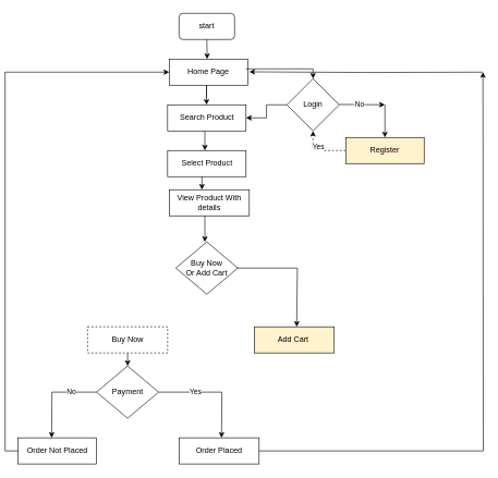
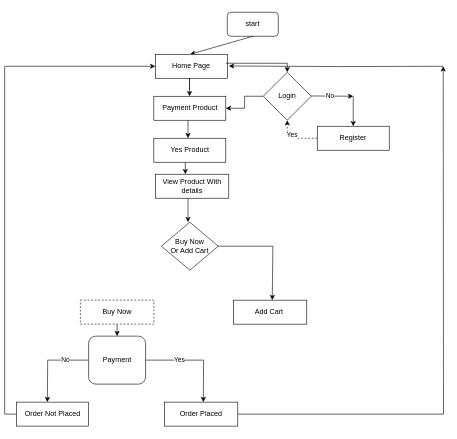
  <mxCell id="0" />
  <mxCell id="1" parent="0" />
- <mxCell id="2" value="start" style="rounded=1;whiteSpace=wrap;html=1;" vertex="1" parent="1"><mxGeometry x="267" y="20" width="85" height="40" as="geometry" /></mxCell>
+ <mxCell id="2" value="start" style="rounded=1;whiteSpace=wrap;html=1;" vertex="1" parent="1"><mxGeometry x="372" y="20" width="85" height="40" as="geometry" /></mxCell>
  <mxCell id="3" value="" style="endArrow=classic;html=1;rounded=0;exitX=0.5;exitY=1;exitDx=0;exitDy=0;" edge="1" parent="1" source="2"><mxGeometry width="50" height="50" relative="1" as="geometry"><mxPoint x="342" y="270" as="sourcePoint" /><mxPoint x="310" y="90" as="targetPoint" /></mxGeometry></mxCell>
  <mxCell id="4" style="edgeStyle=orthogonalEdgeStyle;rounded=0;orthogonalLoop=1;jettySize=auto;html=1;" edge="1" parent="1"><mxGeometry relative="1" as="geometry"><mxPoint x="374.5" y="109.5" as="targetPoint" /><mxPoint x="732" y="110" as="sourcePoint" /></mxGeometry></mxCell>
  <mxCell id="5" value="Home Page" style="rounded=0;whiteSpace=wrap;html=1;" vertex="1" parent="1"><mxGeometry x="252" y="90" width="120" height="40" as="geometry" /></mxCell>
  <mxCell id="6" value="" style="endArrow=classic;html=1;rounded=0;" edge="1" parent="1"><mxGeometry width="50" height="50" relative="1" as="geometry"><mxPoint x="592" y="220" as="sourcePoint" /><mxPoint x="562" y="220" as="targetPoint" /></mxGeometry></mxCell>
  <mxCell id="7" value="" style="endArrow=classic;html=1;rounded=0;exitX=0.5;exitY=1;exitDx=0;exitDy=0;" edge="1" parent="1"><mxGeometry width="50" height="50" relative="1" as="geometry"><mxPoint x="302" y="260" as="sourcePoint" /><mxPoint x="302" y="290" as="targetPoint" /></mxGeometry></mxCell>
  <mxCell id="8" value="" style="endArrow=classic;html=1;rounded=0;entryX=0.5;entryY=0;entryDx=0;entryDy=0;" edge="1" parent="1" target="20"><mxGeometry width="50" height="50" relative="1" as="geometry"><mxPoint x="582" y="160" as="sourcePoint" /><mxPoint x="581.5" y="180" as="targetPoint" /><Array as="points" /></mxGeometry></mxCell>
  <mxCell id="9" value="" style="endArrow=classic;html=1;rounded=0;exitX=0.5;exitY=1;exitDx=0;exitDy=0;" edge="1" parent="1"><mxGeometry width="50" height="50" relative="1" as="geometry"><mxPoint x="306.5" y="200" as="sourcePoint" /><mxPoint x="306.5" y="230" as="targetPoint" /></mxGeometry></mxCell>
  <mxCell id="10" value="" style="endArrow=classic;html=1;rounded=0;" edge="1" parent="1"><mxGeometry width="50" height="50" relative="1" as="geometry"><mxPoint x="309" y="150" as="sourcePoint" /><mxPoint x="309" y="160" as="targetPoint" /><Array as="points"><mxPoint x="309" y="130" /></Array></mxGeometry></mxCell>
- <mxCell id="11" value="Select Product" style="rounded=0;whiteSpace=wrap;html=1;" vertex="1" parent="1"><mxGeometry x="249.5" y="230" width="120" height="40" as="geometry" /></mxCell>
- <mxCell id="12" value="Search Product" style="rounded=0;whiteSpace=wrap;html=1;" vertex="1" parent="1"><mxGeometry x="249.5" y="160" width="120" height="40" as="geometry" /></mxCell>
+ <mxCell id="11" value="Yes Product" style="rounded=0;whiteSpace=wrap;html=1;" vertex="1" parent="1"><mxGeometry x="249.5" y="230" width="120" height="40" as="geometry" /></mxCell>
+ <mxCell id="12" value="Payment Product" style="rounded=0;whiteSpace=wrap;html=1;" vertex="1" parent="1"><mxGeometry x="249.5" y="160" width="120" height="40" as="geometry" /></mxCell>
  <mxCell id="13" value="View Product With details" style="rounded=0;whiteSpace=wrap;html=1;" vertex="1" parent="1"><mxGeometry x="252" y="290" width="122.5" height="40" as="geometry" /></mxCell>
  <mxCell id="14" style="edgeStyle=orthogonalEdgeStyle;rounded=0;orthogonalLoop=1;jettySize=auto;html=1;exitX=0;exitY=0.5;exitDx=0;exitDy=0;entryX=1;entryY=0.5;entryDx=0;entryDy=0;" edge="1" parent="1" source="15" target="12"><mxGeometry relative="1" as="geometry" /></mxCell>
  <mxCell id="15" value="Login" style="rhombus;whiteSpace=wrap;html=1;" vertex="1" parent="1"><mxGeometry x="432" y="120" width="80" height="80" as="geometry" /></mxCell>
  <mxCell id="16" value="" style="endArrow=classic;html=1;rounded=0;exitX=0.5;exitY=1;exitDx=0;exitDy=0;" edge="1" parent="1"><mxGeometry width="50" height="50" relative="1" as="geometry"><mxPoint x="512" y="159.5" as="sourcePoint" /><mxPoint x="582" y="160" as="targetPoint" /></mxGeometry></mxCell>
  <mxCell id="17" value="No" style="edgeLabel;html=1;align=center;verticalAlign=middle;resizable=0;points=[];" vertex="1" connectable="0" parent="16"><mxGeometry x="-0.044" y="1" relative="1" as="geometry"><mxPoint x="-3" y="1" as="offset" /></mxGeometry></mxCell>
  <mxCell id="18" style="edgeStyle=orthogonalEdgeStyle;rounded=0;orthogonalLoop=1;jettySize=auto;html=1;dashed=1;" edge="1" parent="1" source="20" target="15"><mxGeometry relative="1" as="geometry"><mxPoint x="582" y="310" as="targetPoint" /></mxGeometry></mxCell>
  <mxCell id="19" value="Yes" style="edgeLabel;html=1;align=center;verticalAlign=middle;resizable=0;points=[];" vertex="1" connectable="0" parent="18"><mxGeometry x="-0.008" y="-3" relative="1" as="geometry"><mxPoint x="-3" y="-3" as="offset" /></mxGeometry></mxCell>
- <mxCell id="20" value="Register" style="rounded=0;whiteSpace=wrap;html=1;fillColor=#fff2cc;" vertex="1" parent="1"><mxGeometry x="522" y="210" width="120" height="40" as="geometry" /></mxCell>
+ <mxCell id="20" value="Register" style="rounded=0;whiteSpace=wrap;html=1;" vertex="1" parent="1"><mxGeometry x="522" y="210" width="120" height="40" as="geometry" /></mxCell>
  <mxCell id="21" style="edgeStyle=orthogonalEdgeStyle;rounded=0;orthogonalLoop=1;jettySize=auto;html=1;entryX=0.5;entryY=0;entryDx=0;entryDy=0;" edge="1" parent="1" target="15"><mxGeometry relative="1" as="geometry"><mxPoint x="369.5" y="105" as="sourcePoint" /><mxPoint x="479.5" y="115" as="targetPoint" /><Array as="points"><mxPoint x="472" y="105" /></Array></mxGeometry></mxCell>
  <mxCell id="22" value="" style="edgeStyle=orthogonalEdgeStyle;rounded=0;orthogonalLoop=1;jettySize=auto;html=1;" edge="1" parent="1" source="23" target="30"><mxGeometry relative="1" as="geometry" /></mxCell>
  <mxCell id="23" value="Buy Now" style="rounded=0;whiteSpace=wrap;html=1;dashed=1;" vertex="1" parent="1"><mxGeometry x="127" y="500" width="122.5" height="40" as="geometry" /></mxCell>
  <mxCell id="24" style="edgeStyle=orthogonalEdgeStyle;rounded=0;orthogonalLoop=1;jettySize=auto;html=1;exitX=1;exitY=0.5;exitDx=0;exitDy=0;" edge="1" parent="1"><mxGeometry relative="1" as="geometry"><mxPoint x="447" y="500" as="targetPoint" /><mxPoint x="352" y="410" as="sourcePoint" /><Array as="points"><mxPoint x="448" y="410" /></Array></mxGeometry></mxCell>
  <mxCell id="25" value="Buy Now&lt;div&gt;Or Add Cart&lt;/div&gt;" style="rhombus;whiteSpace=wrap;html=1;" vertex="1" parent="1"><mxGeometry x="262" y="370" width="95" height="80" as="geometry" /></mxCell>
  <mxCell id="26" value="" style="endArrow=classic;html=1;rounded=0;" edge="1" parent="1"><mxGeometry width="50" height="50" relative="1" as="geometry"><mxPoint x="306.5" y="330" as="sourcePoint" /><mxPoint x="306.5" y="370" as="targetPoint" /><Array as="points"><mxPoint x="306.5" y="330" /></Array></mxGeometry></mxCell>
- <mxCell id="27" value="Add Cart&amp;nbsp;" style="rounded=0;whiteSpace=wrap;html=1;fillColor=#fff2cc;" vertex="1" parent="1"><mxGeometry x="382" y="500" width="122.5" height="40" as="geometry" /></mxCell>
+ <mxCell id="27" value="Add Cart&amp;nbsp;" style="rounded=0;whiteSpace=wrap;html=1;" vertex="1" parent="1"><mxGeometry x="382" y="500" width="122.5" height="40" as="geometry" /></mxCell>
  <mxCell id="28" value="Yes" style="edgeStyle=orthogonalEdgeStyle;rounded=0;orthogonalLoop=1;jettySize=auto;html=1;exitX=1;exitY=0.5;exitDx=0;exitDy=0;" edge="1" parent="1" source="30"><mxGeometry x="-0.325" relative="1" as="geometry"><mxPoint x="332" y="670" as="targetPoint" /><mxPoint as="offset" /></mxGeometry></mxCell>
  <mxCell id="29" value="No" style="edgeStyle=orthogonalEdgeStyle;rounded=0;orthogonalLoop=1;jettySize=auto;html=1;" edge="1" parent="1" source="30"><mxGeometry x="-0.439" relative="1" as="geometry"><mxPoint x="72" y="670" as="targetPoint" /><mxPoint as="offset" /></mxGeometry></mxCell>
- <mxCell id="30" value="Payment" style="rhombus;whiteSpace=wrap;html=1;" vertex="1" parent="1"><mxGeometry x="140.75" y="560" width="95" height="80" as="geometry" /></mxCell>
+ <mxCell id="30" value="Payment" style="whiteSpace=wrap;html=1;rounded=1;" vertex="1" parent="1"><mxGeometry x="140.75" y="560" width="95" height="80" as="geometry" /></mxCell>
  <mxCell id="31" style="edgeStyle=orthogonalEdgeStyle;rounded=0;orthogonalLoop=1;jettySize=auto;html=1;exitX=1;exitY=0.5;exitDx=0;exitDy=0;" edge="1" parent="1" source="32"><mxGeometry relative="1" as="geometry"><mxPoint x="732" y="110" as="targetPoint" /></mxGeometry></mxCell>
  <mxCell id="32" value="Order Placed" style="rounded=0;whiteSpace=wrap;html=1;" vertex="1" parent="1"><mxGeometry x="267" y="670" width="122.5" height="40" as="geometry" /></mxCell>
  <mxCell id="33" style="edgeStyle=orthogonalEdgeStyle;rounded=0;orthogonalLoop=1;jettySize=auto;html=1;exitX=0;exitY=0.5;exitDx=0;exitDy=0;entryX=0;entryY=0.5;entryDx=0;entryDy=0;" edge="1" parent="1" source="34" target="5"><mxGeometry relative="1" as="geometry" /></mxCell>
  <mxCell id="34" value="Order Not Placed" style="rounded=0;whiteSpace=wrap;html=1;" vertex="1" parent="1"><mxGeometry x="20.75" y="670" width="120" height="40" as="geometry" /></mxCell>
